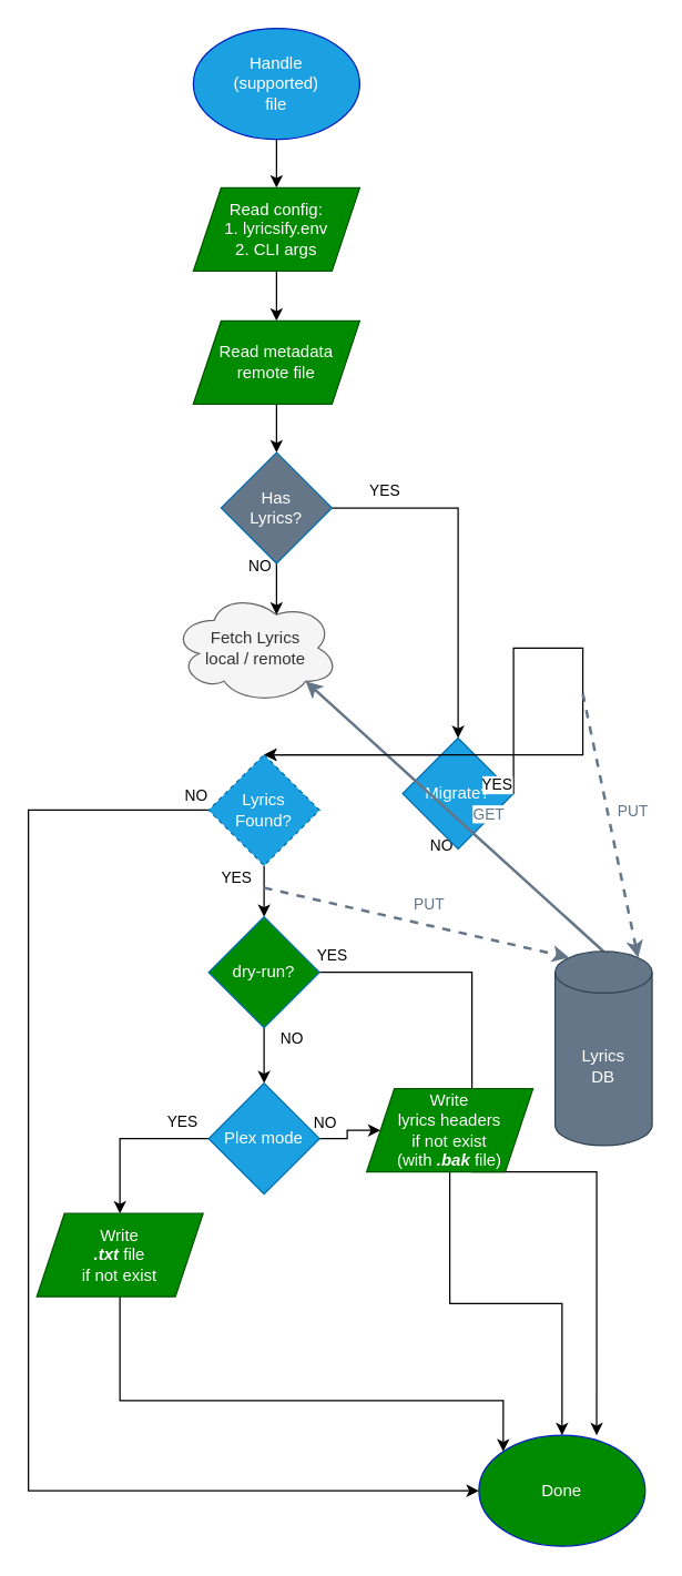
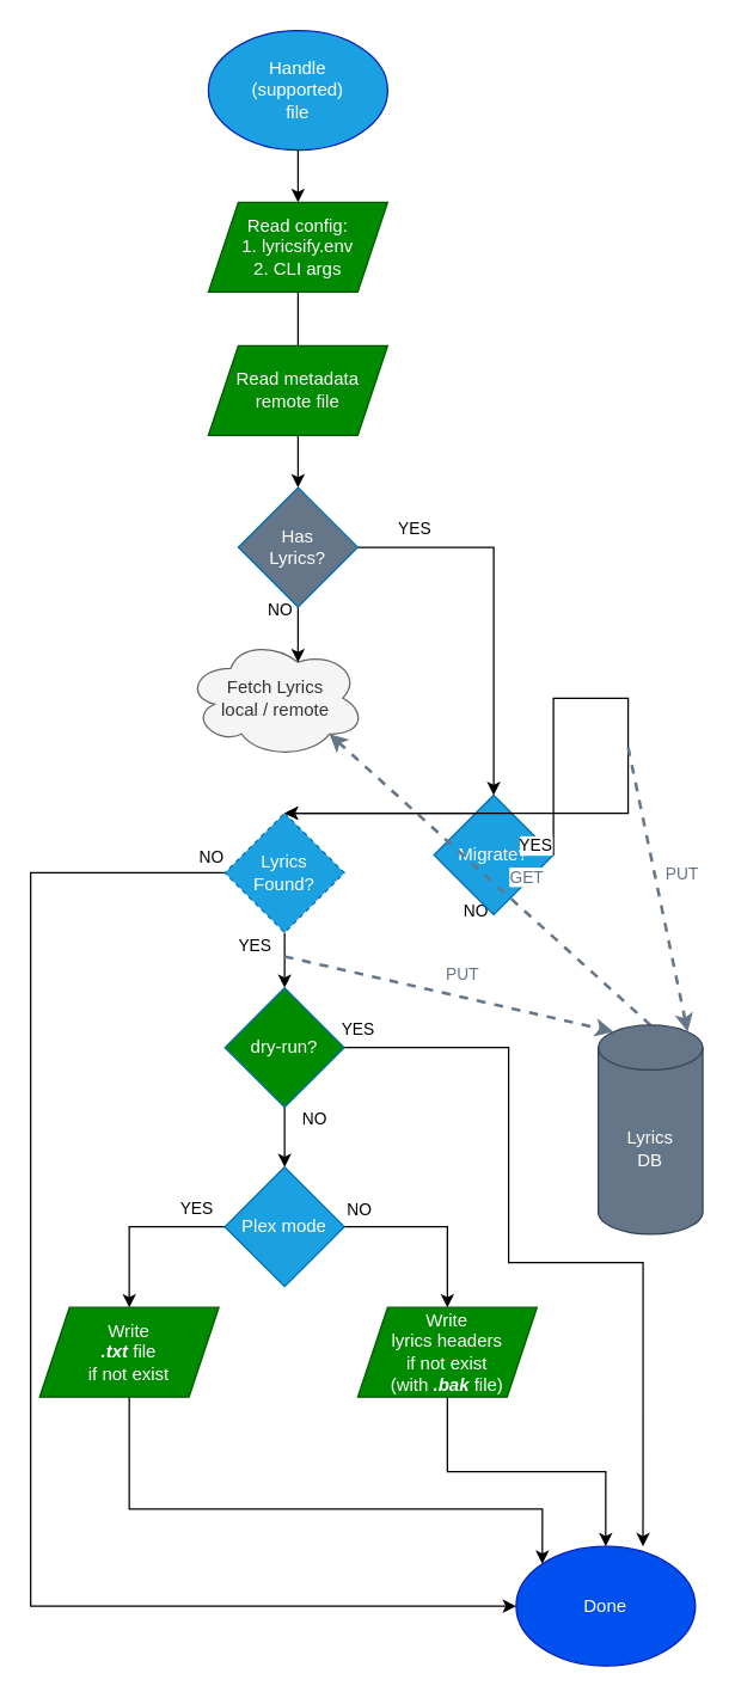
  <mxCell id="0" />
  <mxCell id="1" parent="0" />
  <mxCell id="2" style="edgeStyle=orthogonalEdgeStyle;rounded=0;orthogonalLoop=1;jettySize=auto;html=1;exitX=0.5;exitY=1;exitDx=0;exitDy=0;entryX=0.5;entryY=0;entryDx=0;entryDy=0;" parent="1" source="3" target="4" edge="1"><mxGeometry relative="1" as="geometry" /></mxCell>
  <mxCell id="3" value="Handle&lt;br&gt;(supported)&lt;br&gt;file" style="ellipse;whiteSpace=wrap;html=1;fillColor=#1ba1e2;fontColor=#ffffff;strokeColor=#001DBC;" parent="1" vertex="1"><mxGeometry x="139" width="120" height="80" as="geometry" y="20" /></mxCell>
  <mxCell id="4" value="Read config:&lt;br&gt;1. lyricsify.env&lt;br&gt;2. CLI args" style="shape=parallelogram;perimeter=parallelogramPerimeter;whiteSpace=wrap;html=1;fixedSize=1;fillColor=#008a00;fontColor=#ffffff;strokeColor=#005700;" parent="1" vertex="1"><mxGeometry x="139" y="135" width="120" height="60" as="geometry" /></mxCell>
- <mxCell id="5" style="edgeStyle=orthogonalEdgeStyle;rounded=0;orthogonalLoop=1;jettySize=auto;html=1;exitX=0.5;exitY=1;exitDx=0;exitDy=0;entryX=0.5;entryY=0;entryDx=0;entryDy=0;" parent="1" source="4" target="12" edge="1"><mxGeometry relative="1" as="geometry"><mxPoint x="199" y="195" as="sourcePoint" /><mxPoint x="206" y="235" as="targetPoint" /></mxGeometry></mxCell>
+ <mxCell id="5" style="edgeStyle=orthogonalEdgeStyle;rounded=0;orthogonalLoop=1;jettySize=auto;html=1;exitX=0.5;exitY=1;exitDx=0;exitDy=0;entryX=0.5;entryY=0;entryDx=0;entryDy=0;endArrow=none;" parent="1" source="4" target="12" edge="1"><mxGeometry relative="1" as="geometry"><mxPoint x="199" y="195" as="sourcePoint" /><mxPoint x="206" y="235" as="targetPoint" /></mxGeometry></mxCell>
  <mxCell id="6" value="NO" style="edgeStyle=orthogonalEdgeStyle;rounded=0;orthogonalLoop=1;jettySize=auto;html=1;exitX=0.5;exitY=1;exitDx=0;exitDy=0;entryX=0.5;entryY=0;entryDx=0;entryDy=0;" parent="1" source="7" target="18" edge="1"><mxGeometry x="-0.976" y="12" relative="1" as="geometry"><mxPoint x="580" y="545" as="targetPoint" /><Array as="points"><mxPoint x="330" y="544" /></Array><mxPoint as="offset" /></mxGeometry></mxCell>
  <mxCell id="7" value="Migrate?" style="rhombus;whiteSpace=wrap;html=1;fillColor=#1ba1e2;fontColor=#ffffff;strokeColor=#006EAF;" parent="1" vertex="1"><mxGeometry x="290" y="532" width="80" height="80" as="geometry" /></mxCell>
- <mxCell id="8" value="GET" style="rounded=0;orthogonalLoop=1;jettySize=auto;html=1;exitX=0.5;exitY=0;exitDx=0;exitDy=0;exitPerimeter=0;entryX=0.8;entryY=0.8;entryDx=0;entryDy=0;entryPerimeter=0;fontColor=#647687;dashed=0;strokeColor=#647687;strokeWidth=2;" parent="1" source="9" target="10" edge="1"><mxGeometry x="-0.116" y="-17" relative="1" as="geometry"><mxPoint as="offset" /></mxGeometry></mxCell>
+ <mxCell id="8" value="GET" style="rounded=0;orthogonalLoop=1;jettySize=auto;html=1;exitX=0.5;exitY=0;exitDx=0;exitDy=0;exitPerimeter=0;entryX=0.8;entryY=0.8;entryDx=0;entryDy=0;entryPerimeter=0;fontColor=#647687;dashed=1;strokeColor=#647687;strokeWidth=2;" parent="1" source="9" target="10" edge="1"><mxGeometry x="-0.116" y="-17" relative="1" as="geometry"><mxPoint as="offset" /></mxGeometry></mxCell>
  <mxCell id="9" value="Lyrics&lt;br&gt;DB" style="shape=cylinder3;whiteSpace=wrap;html=1;boundedLbl=1;backgroundOutline=1;size=15;fillColor=#647687;strokeColor=#314354;fontColor=#ffffff;" parent="1" vertex="1"><mxGeometry x="400" y="686" width="70" height="140" as="geometry" /></mxCell>
  <mxCell id="10" value="Fetch Lyrics&lt;br&gt;local / remote" style="ellipse;shape=cloud;whiteSpace=wrap;html=1;fontColor=#333333;fillColor=#f5f5f5;strokeColor=#666666;" parent="1" vertex="1"><mxGeometry x="124" y="427" width="120" height="80" as="geometry" /></mxCell>
  <mxCell id="11" style="edgeStyle=orthogonalEdgeStyle;rounded=0;orthogonalLoop=1;jettySize=auto;html=1;exitX=0.5;exitY=1;exitDx=0;exitDy=0;entryX=0.5;entryY=0;entryDx=0;entryDy=0;" parent="1" source="12" target="15" edge="1"><mxGeometry relative="1" as="geometry" /></mxCell>
  <mxCell id="12" value="Read metadata&lt;br&gt;remote file" style="shape=parallelogram;perimeter=parallelogramPerimeter;whiteSpace=wrap;html=1;fixedSize=1;fillColor=#008a00;fontColor=#ffffff;strokeColor=#005700;" parent="1" vertex="1"><mxGeometry x="139" y="231" width="120" height="60" as="geometry" /></mxCell>
  <mxCell id="13" value="YES" style="edgeStyle=orthogonalEdgeStyle;rounded=0;orthogonalLoop=1;jettySize=auto;html=1;exitX=1;exitY=0.5;exitDx=0;exitDy=0;entryX=0.5;entryY=0;entryDx=0;entryDy=0;" parent="1" source="15" target="7" edge="1"><mxGeometry x="-0.707" y="12" relative="1" as="geometry"><mxPoint as="offset" /></mxGeometry></mxCell>
  <mxCell id="14" value="NO" style="edgeStyle=orthogonalEdgeStyle;rounded=0;orthogonalLoop=1;jettySize=auto;html=1;exitX=0.5;exitY=1;exitDx=0;exitDy=0;entryX=0.625;entryY=0.2;entryDx=0;entryDy=0;entryPerimeter=0;" parent="1" source="15" target="10" edge="1"><mxGeometry x="-0.876" y="-12" relative="1" as="geometry"><mxPoint x="280" y="487" as="targetPoint" /><mxPoint as="offset" /></mxGeometry></mxCell>
  <mxCell id="15" value="Has&lt;br&gt;Lyrics?" style="rhombus;whiteSpace=wrap;html=1;fillColor=#647687;fontColor=#ffffff;strokeColor=#006EAF;" parent="1" vertex="1"><mxGeometry x="159" y="326" width="80" height="80" as="geometry" /></mxCell>
  <mxCell id="16" value="YES" style="edgeStyle=orthogonalEdgeStyle;rounded=0;orthogonalLoop=1;jettySize=auto;html=1;exitX=0.5;exitY=1;exitDx=0;exitDy=0;entryX=0.5;entryY=0;entryDx=0;entryDy=0;" parent="1" source="18" target="21" edge="1"><mxGeometry x="-0.524" y="-20" relative="1" as="geometry"><mxPoint as="offset" /></mxGeometry></mxCell>
  <mxCell id="17" value="NO" style="edgeStyle=orthogonalEdgeStyle;rounded=0;orthogonalLoop=1;jettySize=auto;html=1;exitX=0;exitY=0.5;exitDx=0;exitDy=0;entryX=0;entryY=0.5;entryDx=0;entryDy=0;" parent="1" source="18" target="31" edge="1"><mxGeometry x="-0.981" y="-10" relative="1" as="geometry"><Array as="points"><mxPoint x="20" y="584" /><mxPoint x="20" y="1075" /></Array><mxPoint as="offset" /><mxPoint x="150" y="595" as="sourcePoint" /><mxPoint x="310" y="1095" as="targetPoint" /></mxGeometry></mxCell>
  <mxCell id="18" value="Lyrics&lt;br&gt;Found?" style="rhombus;whiteSpace=wrap;html=1;fillColor=#1ba1e2;fontColor=#ffffff;strokeColor=#006EAF;dashed=1;" parent="1" vertex="1"><mxGeometry x="150" y="544" width="80" height="80" as="geometry" /></mxCell>
  <mxCell id="19" value="NO" style="edgeStyle=orthogonalEdgeStyle;rounded=0;orthogonalLoop=1;jettySize=auto;html=1;exitX=0.5;exitY=1;exitDx=0;exitDy=0;entryX=0.5;entryY=0;entryDx=0;entryDy=0;" parent="1" source="21" target="26" edge="1"><mxGeometry x="-0.6" y="20" relative="1" as="geometry"><mxPoint as="offset" /></mxGeometry></mxCell>
  <mxCell id="20" value="YES" style="edgeStyle=orthogonalEdgeStyle;rounded=0;orthogonalLoop=1;jettySize=auto;html=1;exitX=1;exitY=0.5;exitDx=0;exitDy=0;entryX=0.708;entryY=0;entryDx=0;entryDy=0;entryPerimeter=0;" parent="1" source="21" target="31" edge="1"><mxGeometry x="-0.965" y="12" relative="1" as="geometry"><mxPoint x="260" y="697" as="targetPoint" /><Array as="points"><mxPoint x="340" y="701" /><mxPoint x="340" y="845" /><mxPoint x="430" y="845" /></Array><mxPoint as="offset" /></mxGeometry></mxCell>
  <mxCell id="21" value="dry-run?" style="rhombus;whiteSpace=wrap;html=1;fillColor=#008a00;fontColor=#ffffff;strokeColor=#006EAF;" parent="1" vertex="1"><mxGeometry x="150" y="661" width="80" height="80" as="geometry" /></mxCell>
  <mxCell id="22" value="" style="rounded=0;orthogonalLoop=1;jettySize=auto;html=1;entryX=0.145;entryY=0;entryDx=0;entryDy=4.35;entryPerimeter=0;dashed=1;strokeColor=#647687;strokeWidth=2;" parent="1" target="9" edge="1"><mxGeometry x="-0.855" y="10" relative="1" as="geometry"><mxPoint x="190" y="640" as="sourcePoint" /><mxPoint x="284" y="657" as="targetPoint" /><mxPoint as="offset" /></mxGeometry></mxCell>
  <mxCell id="23" value="PUT" style="edgeLabel;html=1;align=center;verticalAlign=middle;resizable=0;points=[];fontColor=#647687;" vertex="1" connectable="0" parent="22"><mxGeometry x="-0.096" y="1" relative="1" as="geometry"><mxPoint x="19" y="-10" as="offset" /></mxGeometry></mxCell>
  <mxCell id="24" value="YES" style="edgeStyle=orthogonalEdgeStyle;rounded=0;orthogonalLoop=1;jettySize=auto;html=1;exitX=0;exitY=0.5;exitDx=0;exitDy=0;" parent="1" source="26" target="28" edge="1"><mxGeometry x="-0.677" y="-12" relative="1" as="geometry"><mxPoint as="offset" /></mxGeometry></mxCell>
  <mxCell id="25" value="NO" style="edgeStyle=orthogonalEdgeStyle;rounded=0;orthogonalLoop=1;jettySize=auto;html=1;exitX=1;exitY=0.5;exitDx=0;exitDy=0;" parent="1" source="26" target="30" edge="1"><mxGeometry x="-0.843" y="11" relative="1" as="geometry"><mxPoint as="offset" /></mxGeometry></mxCell>
  <mxCell id="26" value="Plex mode" style="rhombus;whiteSpace=wrap;html=1;fillColor=#1ba1e2;fontColor=#ffffff;strokeColor=#006EAF;" parent="1" vertex="1"><mxGeometry x="150" y="781" width="80" height="80" as="geometry" /></mxCell>
  <mxCell id="27" style="edgeStyle=orthogonalEdgeStyle;rounded=0;orthogonalLoop=1;jettySize=auto;html=1;exitX=0.5;exitY=1;exitDx=0;exitDy=0;entryX=0;entryY=0;entryDx=0;entryDy=0;" parent="1" source="28" target="31" edge="1"><mxGeometry relative="1" as="geometry"><Array as="points"><mxPoint x="86" y="1010" /><mxPoint x="363" y="1010" /></Array></mxGeometry></mxCell>
  <mxCell id="28" value="Write &lt;br&gt;&lt;b&gt;&lt;i&gt;.txt&lt;/i&gt;&lt;/b&gt; file&lt;br&gt;if not exist" style="shape=parallelogram;perimeter=parallelogramPerimeter;whiteSpace=wrap;html=1;fixedSize=1;fillColor=#008a00;fontColor=#ffffff;strokeColor=#005700;" parent="1" vertex="1"><mxGeometry x="26" y="875" width="120" height="60" as="geometry" /></mxCell>
  <mxCell id="29" style="edgeStyle=orthogonalEdgeStyle;rounded=0;orthogonalLoop=1;jettySize=auto;html=1;exitX=0.5;exitY=1;exitDx=0;exitDy=0;" parent="1" source="30" target="31" edge="1"><mxGeometry relative="1" as="geometry" /></mxCell>
- <mxCell id="30" value="Write&lt;br&gt;lyrics headers&lt;br&gt;if not exist&lt;br&gt;(with &lt;b&gt;&lt;i&gt;.bak&lt;/i&gt;&lt;/b&gt; file)" style="shape=parallelogram;perimeter=parallelogramPerimeter;whiteSpace=wrap;html=1;fixedSize=1;fillColor=#008a00;fontColor=#ffffff;strokeColor=#005700;" parent="1" vertex="1"><mxGeometry x="264" y="785" width="120" height="60" as="geometry" /></mxCell>
- <mxCell id="31" value="Done" style="ellipse;whiteSpace=wrap;html=1;fillColor=#008a00;fontColor=#ffffff;strokeColor=#001DBC;" parent="1" vertex="1"><mxGeometry x="345" y="1035" width="120" height="80" as="geometry" /></mxCell>
+ <mxCell id="30" value="Write&lt;br&gt;lyrics headers&lt;br&gt;if not exist&lt;br&gt;(with &lt;b&gt;&lt;i&gt;.bak&lt;/i&gt;&lt;/b&gt; file)" style="shape=parallelogram;perimeter=parallelogramPerimeter;whiteSpace=wrap;html=1;fixedSize=1;fillColor=#008a00;fontColor=#ffffff;strokeColor=#005700;" parent="1" vertex="1"><mxGeometry x="239" y="875" width="120" height="60" as="geometry" /></mxCell>
+ <mxCell id="31" value="Done" style="ellipse;whiteSpace=wrap;html=1;fillColor=#0050ef;fontColor=#ffffff;strokeColor=#001DBC;" parent="1" vertex="1"><mxGeometry x="345" y="1035" width="120" height="80" as="geometry" /></mxCell>
  <mxCell id="32" value="YES" style="edgeStyle=orthogonalEdgeStyle;rounded=0;orthogonalLoop=1;jettySize=auto;html=1;exitX=1;exitY=0.5;exitDx=0;exitDy=0;entryX=0.5;entryY=0;entryDx=0;entryDy=0;" edge="1" parent="1" source="7" target="18"><mxGeometry x="-0.976" y="12" relative="1" as="geometry"><mxPoint x="190" y="540" as="targetPoint" /><Array as="points"><mxPoint x="420" y="467" /><mxPoint x="420" y="544" /></Array><mxPoint as="offset" /><mxPoint x="565" y="345" as="sourcePoint" /></mxGeometry></mxCell>
  <mxCell id="33" value="PUT" style="rounded=0;orthogonalLoop=1;jettySize=auto;html=1;entryX=0.855;entryY=0;entryDx=0;entryDy=4.35;entryPerimeter=0;fontColor=#647687;dashed=1;strokeColor=#647687;strokeWidth=2;" edge="1" parent="1" target="9"><mxGeometry x="-0.066" y="18" relative="1" as="geometry"><mxPoint x="420" y="500" as="sourcePoint" /><mxPoint x="277" y="521" as="targetPoint" /><mxPoint as="offset" /></mxGeometry></mxCell>
